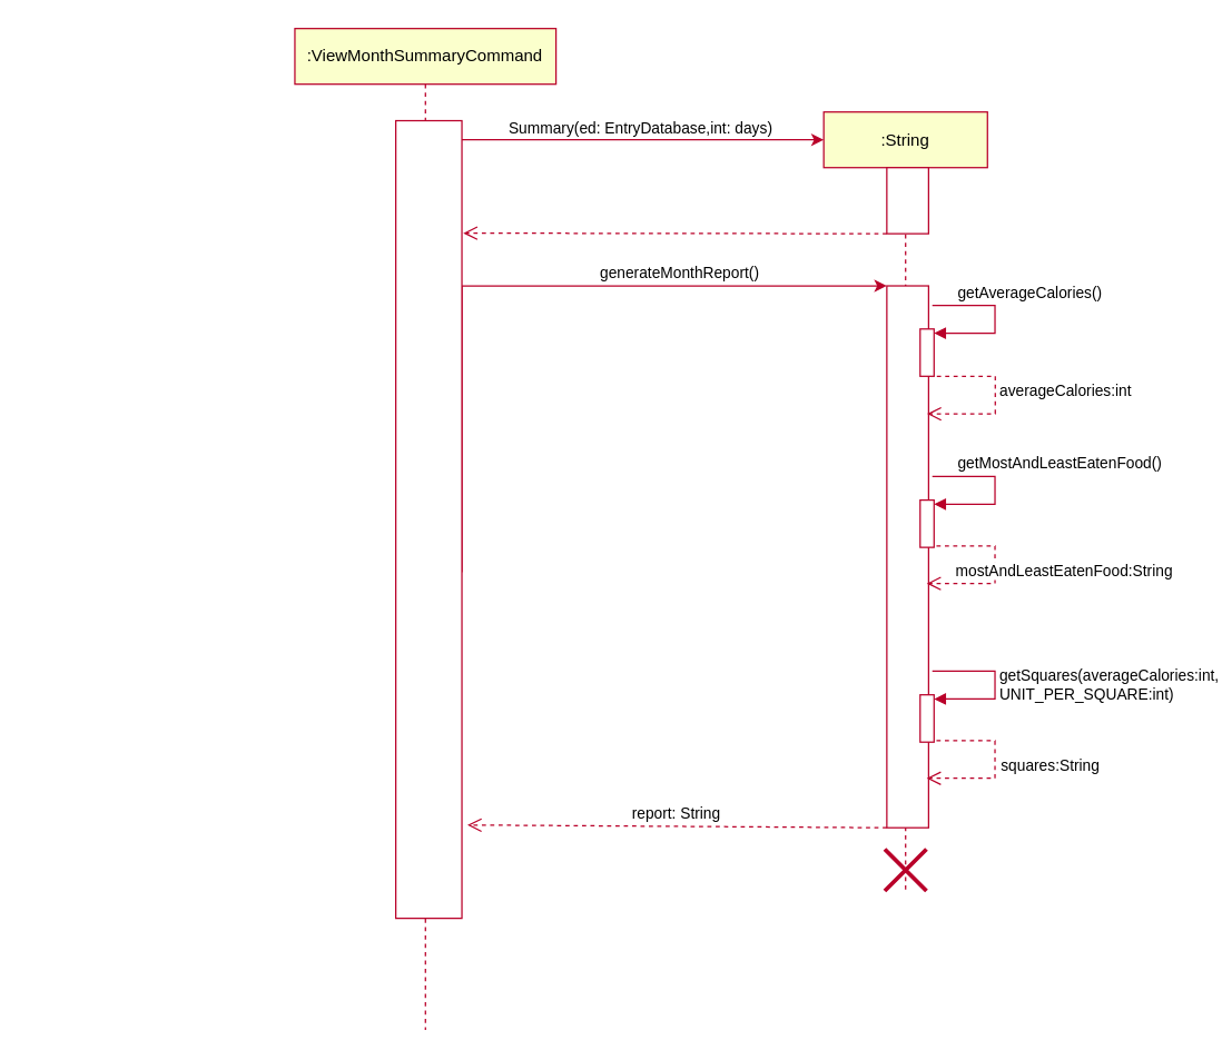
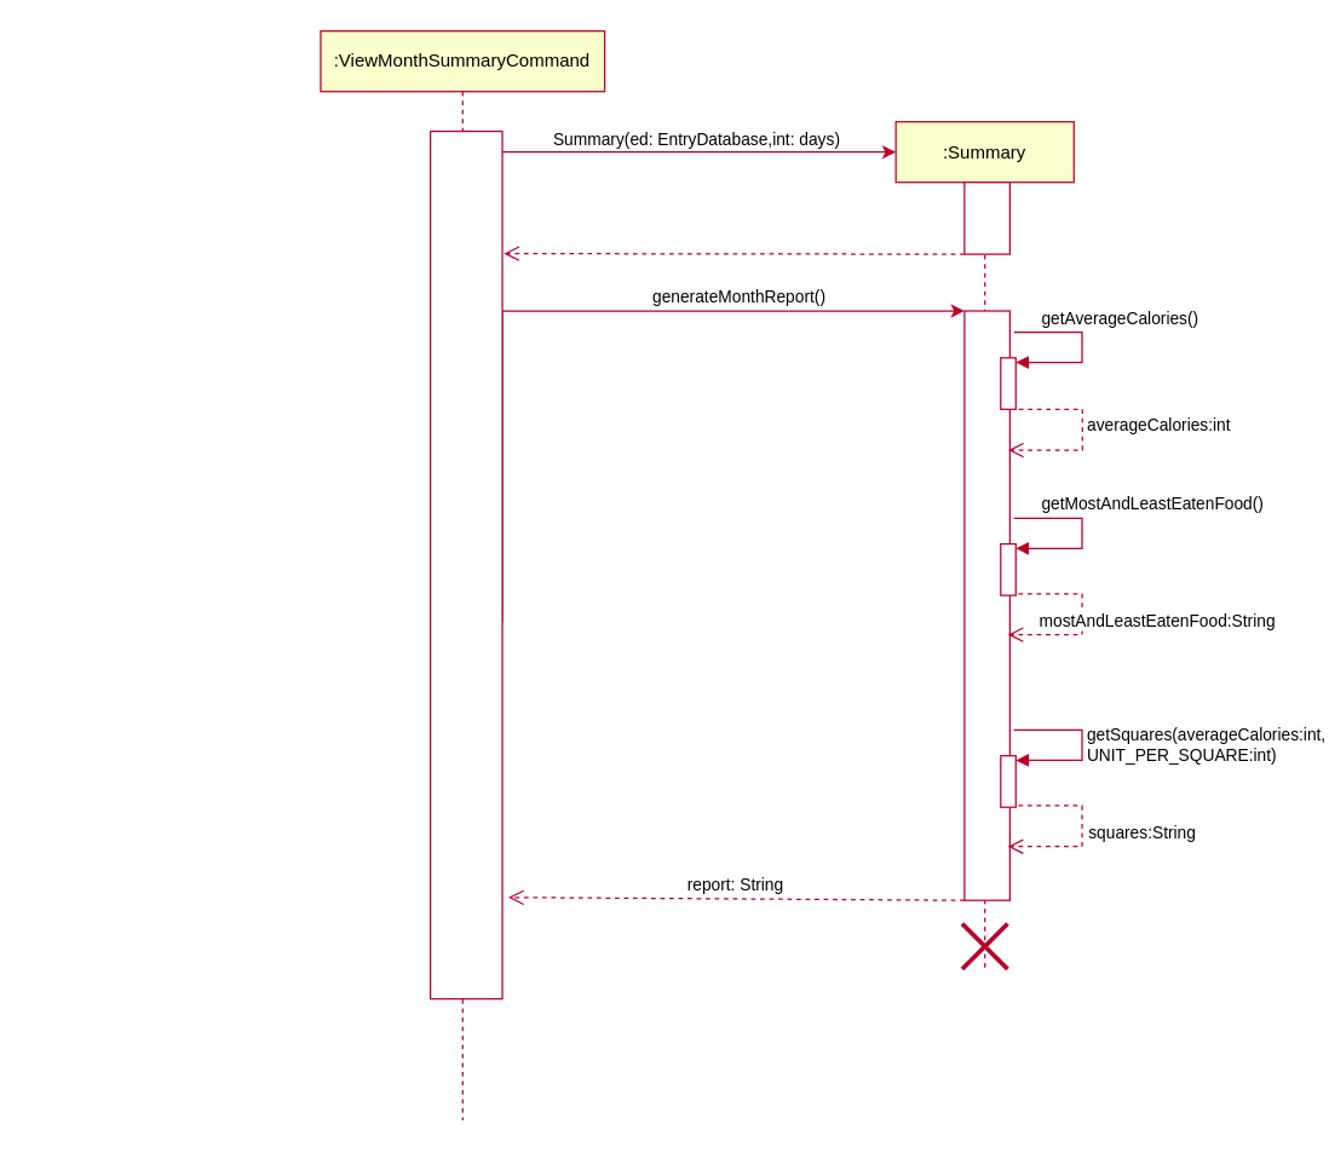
  <mxCell id="0" />
  <mxCell id="1" parent="0" />
- <mxCell id="2" value=":String" style="shape=umlLifeline;perimeter=lifelinePerimeter;container=1;collapsible=0;recursiveResize=0;rounded=0;shadow=0;strokeWidth=1;fillColor=#fbffcc;strokeColor=#b90029;" parent="1" vertex="1"><mxGeometry x="591.37" y="80" width="117.63" height="560" as="geometry" /></mxCell>
+ <mxCell id="2" value=":Summary" style="shape=umlLifeline;perimeter=lifelinePerimeter;container=1;collapsible=0;recursiveResize=0;rounded=0;shadow=0;strokeWidth=1;fillColor=#fbffcc;strokeColor=#b90029;" parent="1" vertex="1"><mxGeometry x="591.37" y="80" width="117.63" height="560" as="geometry" /></mxCell>
  <mxCell id="3" value="" style="rounded=0;whiteSpace=wrap;html=1;rotation=90;strokeColor=#b90029;" parent="2" vertex="1"><mxGeometry x="36.57" y="48.75" width="47.5" height="30" as="geometry" /></mxCell>
  <mxCell id="4" value="" style="rounded=0;whiteSpace=wrap;html=1;rotation=90;strokeColor=#b90029;" parent="2" vertex="1"><mxGeometry x="-134.45" y="304.78" width="389.56" height="30" as="geometry" /></mxCell>
  <mxCell id="5" value="" style="html=1;points=[];perimeter=orthogonalPerimeter;strokeColor=#b90029;" parent="2" vertex="1"><mxGeometry x="69.25" y="156" width="10" height="34" as="geometry" /></mxCell>
  <mxCell id="6" value="getAverageCalories()" style="edgeStyle=orthogonalEdgeStyle;html=1;align=left;spacingLeft=2;endArrow=block;rounded=0;entryX=1;entryY=0;strokeColor=#b90029;" parent="2" edge="1"><mxGeometry x="-0.733" y="9" relative="1" as="geometry"><mxPoint x="78" y="139" as="sourcePoint" /><Array as="points"><mxPoint x="123" y="139" /><mxPoint x="123" y="159" /></Array><mxPoint x="79.25" y="159" as="targetPoint" /><mxPoint as="offset" /></mxGeometry></mxCell>
  <mxCell id="7" value="" style="html=1;points=[];perimeter=orthogonalPerimeter;strokeColor=#b90029;" parent="2" vertex="1"><mxGeometry x="69.25" y="279" width="10" height="34" as="geometry" /></mxCell>
  <mxCell id="8" value="getMostAndLeastEatenFood()" style="edgeStyle=orthogonalEdgeStyle;html=1;align=left;spacingLeft=2;endArrow=block;rounded=0;entryX=1;entryY=0;strokeColor=#b90029;" parent="2" edge="1"><mxGeometry x="-0.733" y="9" relative="1" as="geometry"><mxPoint x="78" y="262" as="sourcePoint" /><Array as="points"><mxPoint x="123" y="262" /><mxPoint x="123" y="282" /></Array><mxPoint x="79.25" y="282" as="targetPoint" /><mxPoint as="offset" /></mxGeometry></mxCell>
  <mxCell id="9" value="mostAndLeastEatenFood:String" style="html=1;verticalAlign=bottom;endArrow=open;dashed=1;endSize=8;rounded=0;edgeStyle=orthogonalEdgeStyle;exitX=1.175;exitY=0.794;exitDx=0;exitDy=0;exitPerimeter=0;strokeColor=#b90029;" parent="2" edge="1"><mxGeometry x="0.17" y="-50" relative="1" as="geometry"><mxPoint x="74" y="339" as="targetPoint" /><mxPoint x="81" y="311.996" as="sourcePoint" /><Array as="points"><mxPoint x="123" y="312" /><mxPoint x="123" y="339" /></Array><mxPoint x="50" y="50" as="offset" /></mxGeometry></mxCell>
  <mxCell id="10" value="" style="html=1;points=[];perimeter=orthogonalPerimeter;strokeColor=#b90029;" parent="2" vertex="1"><mxGeometry x="69.25" y="419" width="10" height="34" as="geometry" /></mxCell>
  <mxCell id="11" value="getSquares(averageCalories:int, &lt;br&gt;UNIT_PER_SQUARE:int)" style="edgeStyle=orthogonalEdgeStyle;html=1;align=left;spacingLeft=2;endArrow=block;rounded=0;entryX=1;entryY=0;strokeColor=#b90029;" parent="2" edge="1"><mxGeometry x="0.011" relative="1" as="geometry"><mxPoint x="78" y="402" as="sourcePoint" /><Array as="points"><mxPoint x="123" y="402" /><mxPoint x="123" y="422" /></Array><mxPoint x="79.25" y="422" as="targetPoint" /><mxPoint as="offset" /></mxGeometry></mxCell>
  <mxCell id="12" value="squares:String" style="html=1;verticalAlign=bottom;endArrow=open;dashed=1;endSize=8;rounded=0;edgeStyle=orthogonalEdgeStyle;exitX=1.175;exitY=0.794;exitDx=0;exitDy=0;exitPerimeter=0;strokeColor=#b90029;" parent="2" edge="1"><mxGeometry x="0.17" y="-40" relative="1" as="geometry"><mxPoint x="74" y="479" as="targetPoint" /><mxPoint x="81" y="451.996" as="sourcePoint" /><Array as="points"><mxPoint x="123" y="452" /><mxPoint x="123" y="479" /></Array><mxPoint x="40" y="40" as="offset" /></mxGeometry></mxCell>
  <mxCell id="13" value="averageCalories:int" style="html=1;verticalAlign=bottom;endArrow=open;dashed=1;endSize=8;rounded=0;edgeStyle=orthogonalEdgeStyle;exitX=1.175;exitY=0.794;exitDx=0;exitDy=0;exitPerimeter=0;strokeColor=#b90029;" parent="2" edge="1"><mxGeometry x="0.051" y="50" relative="1" as="geometry"><mxPoint x="74.25" y="217" as="targetPoint" /><mxPoint x="81.25" y="189.996" as="sourcePoint" /><Array as="points"><mxPoint x="123.25" y="190" /><mxPoint x="123.25" y="217" /></Array><mxPoint as="offset" /></mxGeometry></mxCell>
  <mxCell id="14" value="" style="shape=umlDestroy;whiteSpace=wrap;html=1;strokeWidth=3;strokeColor=#b90029;" parent="2" vertex="1"><mxGeometry x="43.81" y="530" width="30" height="30" as="geometry" /></mxCell>
  <mxCell id="15" value="" style="endArrow=classic;html=1;rounded=0;edgeStyle=orthogonalEdgeStyle;strokeColor=#b90029;" parent="1" source="21" edge="1"><mxGeometry relative="1" as="geometry"><mxPoint x="441.37" y="100" as="sourcePoint" /><mxPoint x="591.37" y="100" as="targetPoint" /><Array as="points"><mxPoint x="307.37" y="100" /></Array></mxGeometry></mxCell>
  <mxCell id="16" value="&amp;nbsp; &amp;nbsp; &amp;nbsp; &amp;nbsp;Summary(ed: EntryDatabase,int: days)" style="edgeLabel;resizable=0;html=1;align=left;verticalAlign=bottom;" parent="15" connectable="0" vertex="1"><mxGeometry x="-1" relative="1" as="geometry"><mxPoint x="34" y="14" as="offset" /></mxGeometry></mxCell>
  <mxCell id="17" value="" style="verticalAlign=bottom;endArrow=open;dashed=1;endSize=8;shadow=0;strokeWidth=1;entryX=0.39;entryY=-0.021;entryDx=0;entryDy=0;entryPerimeter=0;exitX=1;exitY=1;exitDx=0;exitDy=0;strokeColor=#b90029;" parent="1" source="3" edge="1"><mxGeometry relative="1" as="geometry"><mxPoint x="332.367" y="167.1" as="targetPoint" /><mxPoint x="632" y="167" as="sourcePoint" /></mxGeometry></mxCell>
  <mxCell id="18" value="" style="endArrow=classic;html=1;rounded=0;edgeStyle=orthogonalEdgeStyle;entryX=0;entryY=1;entryDx=0;entryDy=0;exitX=0.566;exitY=0;exitDx=0;exitDy=0;exitPerimeter=0;strokeColor=#b90029;" parent="1" source="21" target="4" edge="1"><mxGeometry relative="1" as="geometry"><mxPoint x="441.37" y="205" as="sourcePoint" /><mxPoint x="811.87" y="210" as="targetPoint" /><Array as="points"><mxPoint x="331.37" y="205" /></Array></mxGeometry></mxCell>
  <mxCell id="19" value="generateMonthReport()" style="edgeLabel;resizable=0;html=1;align=left;verticalAlign=bottom;" parent="18" connectable="0" vertex="1"><mxGeometry x="-1" relative="1" as="geometry"><mxPoint x="98" y="-207" as="offset" /></mxGeometry></mxCell>
  <mxCell id="20" value=":ViewMonthSummaryCommand" style="shape=umlLifeline;perimeter=lifelinePerimeter;whiteSpace=wrap;html=1;container=1;collapsible=0;recursiveResize=0;outlineConnect=0;fillColor=#fbffcc;strokeColor=#b90029;" parent="1" vertex="1"><mxGeometry x="211.37" y="20" width="187.63" height="720" as="geometry" /></mxCell>
  <mxCell id="21" value="" style="rounded=0;whiteSpace=wrap;html=1;rotation=90;strokeColor=#b90029;" parent="20" vertex="1"><mxGeometry x="-190.46" y="329.22" width="573.43" height="47.5" as="geometry" /></mxCell>
  <mxCell id="22" value="report: String" style="verticalAlign=bottom;endArrow=open;dashed=1;endSize=8;shadow=0;strokeWidth=1;entryX=0.883;entryY=-0.084;entryDx=0;entryDy=0;entryPerimeter=0;exitX=1;exitY=1;exitDx=0;exitDy=0;strokeColor=#b90029;" parent="1" source="4" target="21" edge="1"><mxGeometry relative="1" as="geometry"><mxPoint x="321.87" y="764" as="targetPoint" /><mxPoint x="612" y="767" as="sourcePoint" /></mxGeometry></mxCell>
